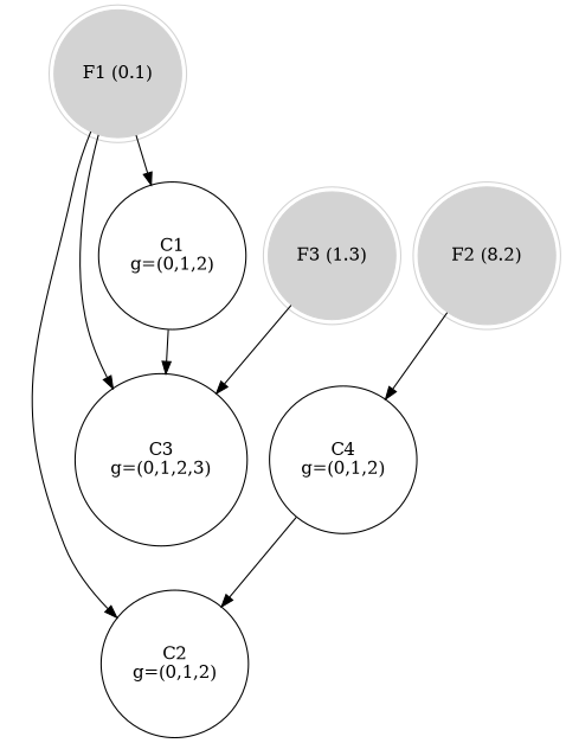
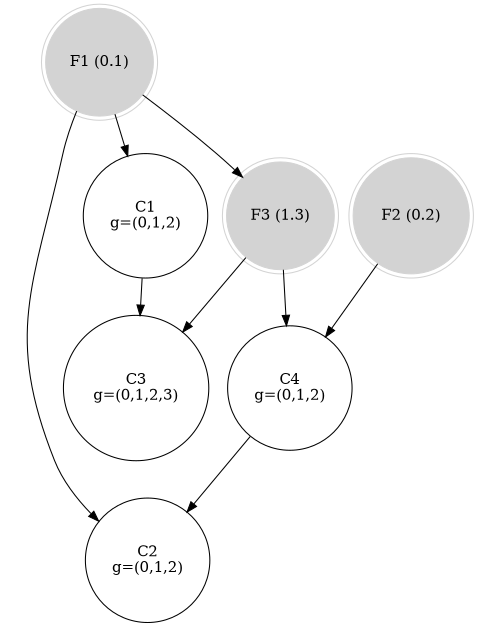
  digraph {
    node [shape=circle]
    n1 [color=lightgrey label="F1 (0.1)" shape=doublecircle style=filled]
    n2 [label="C1\ng=(0,1,2)"]
    n3 [label="C2\ng=(0,1,2)"]
    n4 [label="C3\ng=(0,1,2,3)"]
-   n5 [color=lightgrey label="F2 (8.2)" shape=doublecircle style=filled]
+   n5 [color=lightgrey label="F2 (0.2)" shape=doublecircle style=filled]
    n6 [label="C4\ng=(0,1,2)"]
    n7 [color=lightgrey label="F3 (1.3)" shape=doublecircle style=filled]
    n1 -> n2
    n1 -> n3
-   n1 -> n4
+   n1 -> n7
    n2 -> n4
    n5 -> n6
    n6 -> n3
    n7 -> n4
+   n7 -> n6
  }
